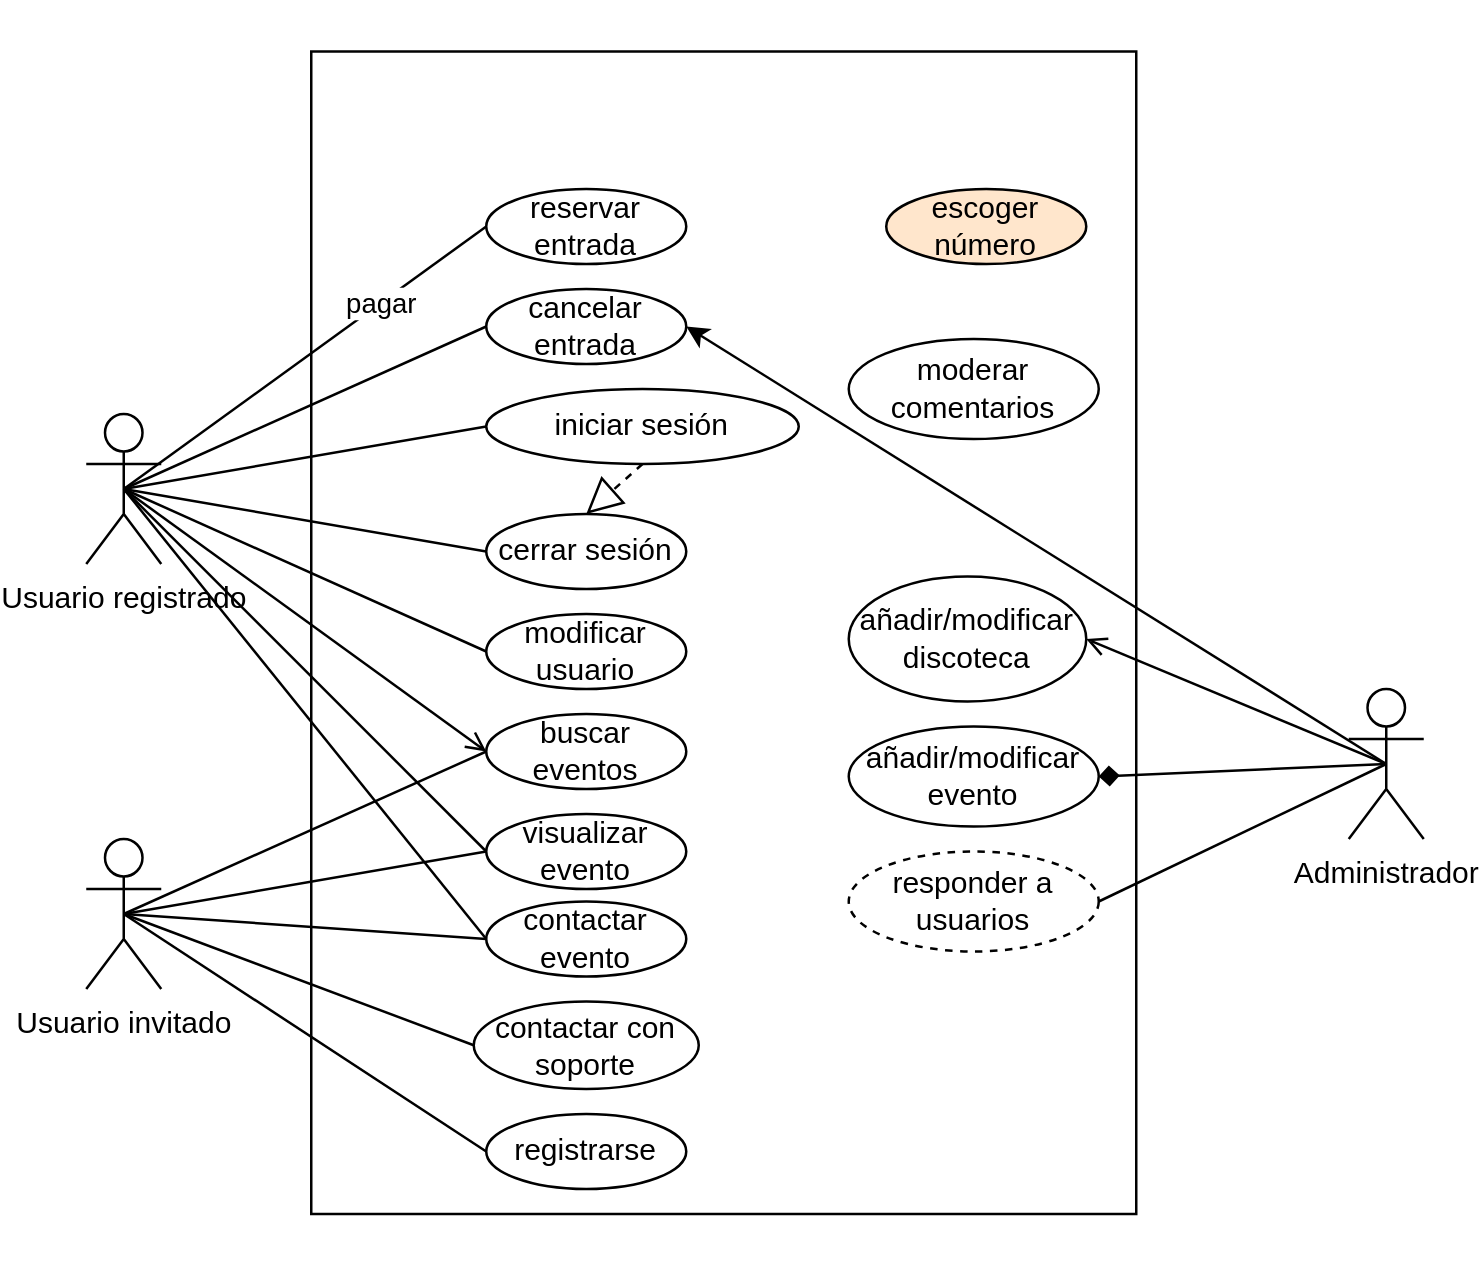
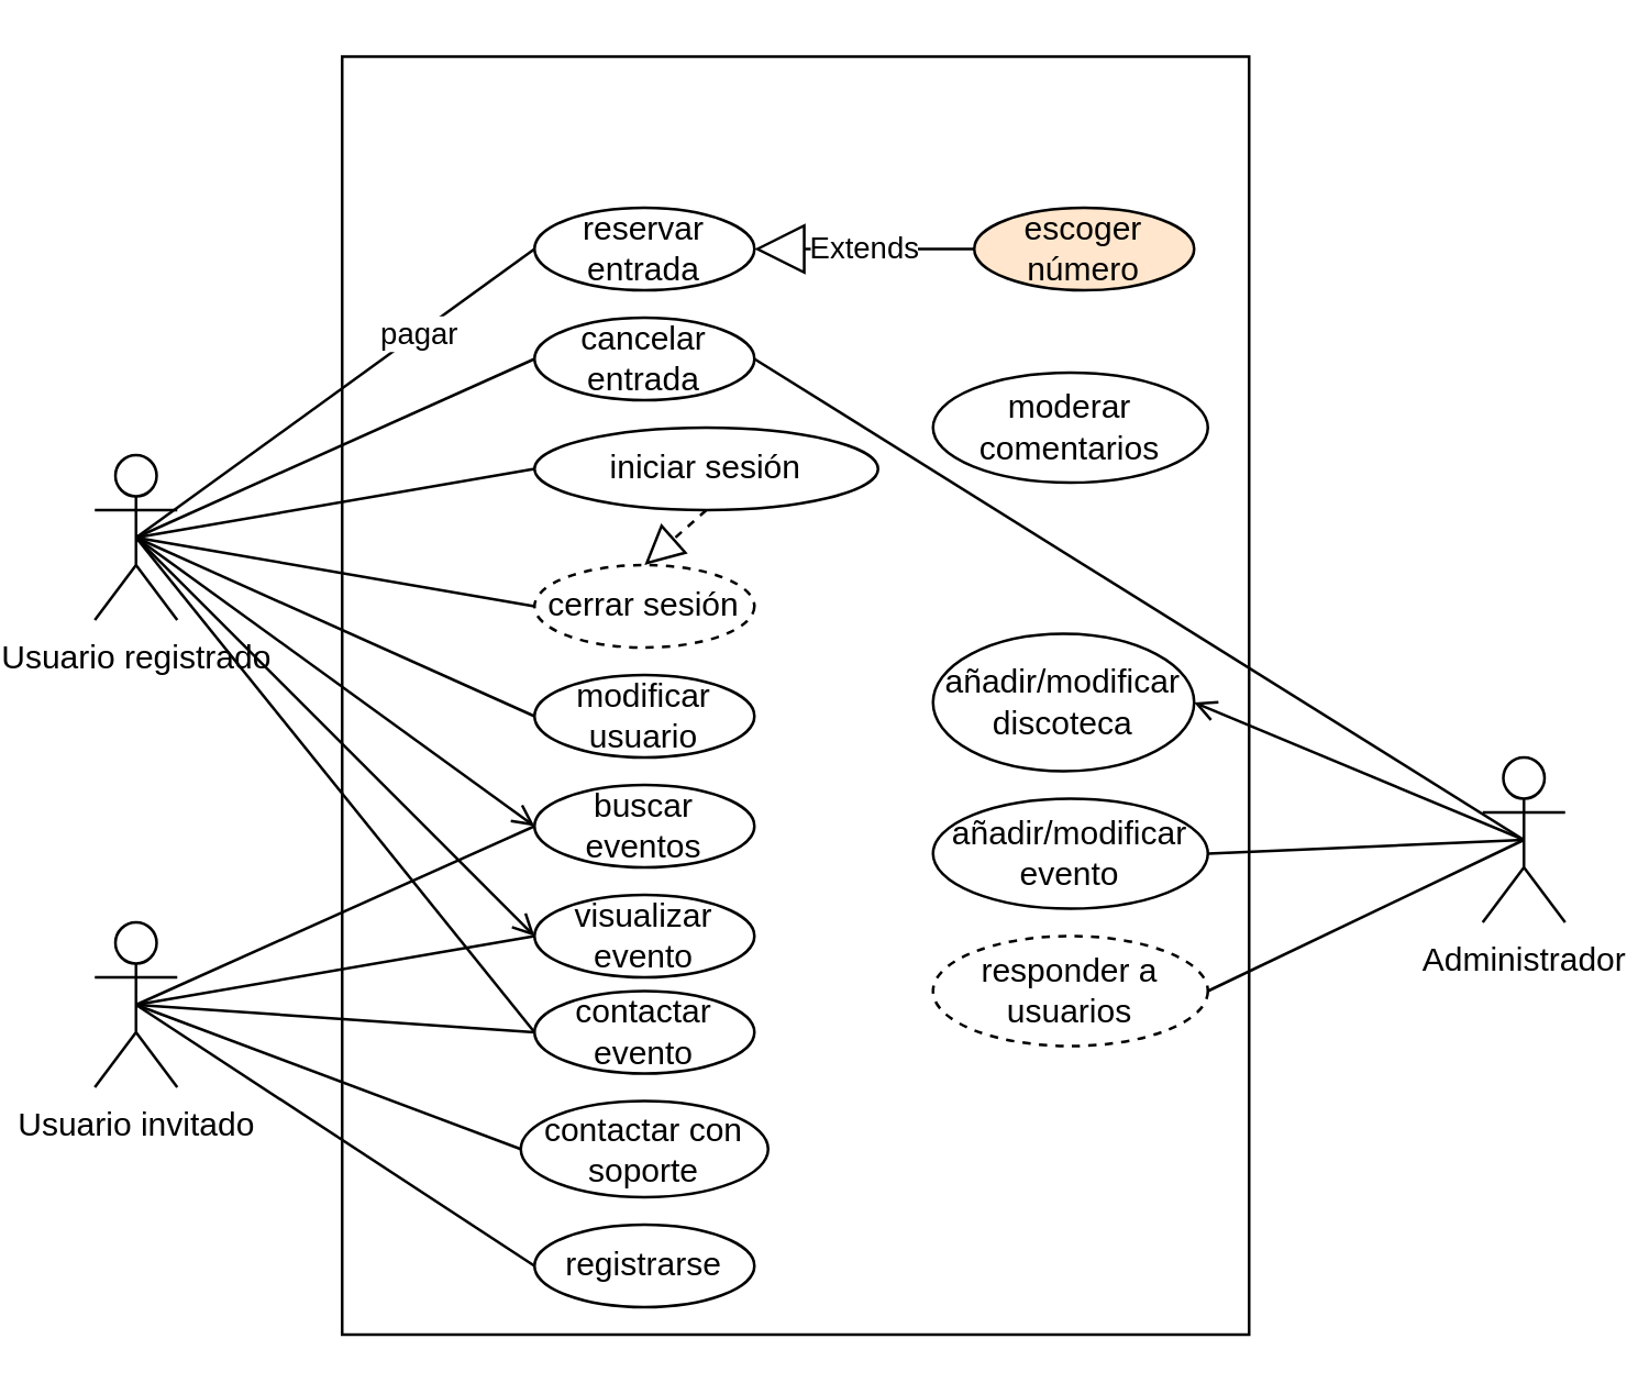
  <mxCell id="0" />
  <mxCell id="1" parent="0" />
  <mxCell id="2" value="&lt;div&gt;Usuario registrado&lt;/div&gt;" style="shape=umlActor;verticalLabelPosition=bottom;verticalAlign=top;html=1;outlineConnect=0;" vertex="1" parent="1"><mxGeometry x="20" y="165" width="30" height="60" as="geometry" /></mxCell>
  <mxCell id="3" value="&lt;div&gt;Usuario invitado&lt;/div&gt;" style="shape=umlActor;verticalLabelPosition=bottom;verticalAlign=top;html=1;outlineConnect=0;" vertex="1" parent="1"><mxGeometry x="20" y="335" width="30" height="60" as="geometry" /></mxCell>
  <mxCell id="4" value="&lt;div&gt;Administrador&lt;/div&gt;" style="shape=umlActor;verticalLabelPosition=bottom;verticalAlign=top;html=1;outlineConnect=0;" vertex="1" parent="1"><mxGeometry x="525" y="275" width="30" height="60" as="geometry" /></mxCell>
  <mxCell id="5" value="" style="rounded=0;whiteSpace=wrap;html=1;fillColor=none;" vertex="1" parent="1"><mxGeometry x="110" y="20" width="330" height="465" as="geometry" /></mxCell>
  <mxCell id="6" value="iniciar sesión" style="ellipse;whiteSpace=wrap;html=1;" vertex="1" parent="1"><mxGeometry x="180" y="155" width="125" height="30" as="geometry" /></mxCell>
- <mxCell id="7" value="cerrar sesión" style="ellipse;whiteSpace=wrap;html=1;" vertex="1" parent="1"><mxGeometry x="180" y="205" width="80" height="30" as="geometry" /></mxCell>
+ <mxCell id="7" value="cerrar sesión" style="ellipse;whiteSpace=wrap;html=1;dashed=1;" vertex="1" parent="1"><mxGeometry x="180" y="205" width="80" height="30" as="geometry" /></mxCell>
  <mxCell id="8" value="" style="endArrow=block;dashed=1;endFill=0;endSize=12;html=1;rounded=0;exitX=0.5;exitY=1;exitDx=0;exitDy=0;entryX=0.5;entryY=0;entryDx=0;entryDy=0;" edge="1" parent="1" source="6" target="7"><mxGeometry width="160" relative="1" as="geometry"><mxPoint x="260" y="195" as="sourcePoint" /><mxPoint x="420" y="195" as="targetPoint" /></mxGeometry></mxCell>
  <mxCell id="9" value="" style="endArrow=none;html=1;rounded=0;exitX=0.5;exitY=0.5;exitDx=0;exitDy=0;exitPerimeter=0;entryX=0;entryY=0.5;entryDx=0;entryDy=0;" edge="1" parent="1" source="2" target="6"><mxGeometry width="50" height="50" relative="1" as="geometry"><mxPoint x="130" y="135" as="sourcePoint" /><mxPoint x="180" y="85" as="targetPoint" /></mxGeometry></mxCell>
  <mxCell id="10" value="" style="endArrow=none;html=1;rounded=0;exitX=0.5;exitY=0.5;exitDx=0;exitDy=0;exitPerimeter=0;entryX=0;entryY=0.5;entryDx=0;entryDy=0;" edge="1" parent="1" source="2" target="7"><mxGeometry width="50" height="50" relative="1" as="geometry"><mxPoint x="85" y="205" as="sourcePoint" /><mxPoint x="190" y="140" as="targetPoint" /></mxGeometry></mxCell>
  <mxCell id="11" value="buscar eventos" style="ellipse;whiteSpace=wrap;html=1;" vertex="1" parent="1"><mxGeometry x="180" y="285" width="80" height="30" as="geometry" /></mxCell>
  <mxCell id="12" value="" style="endArrow=open;html=1;rounded=0;exitX=0.5;exitY=0.5;exitDx=0;exitDy=0;exitPerimeter=0;entryX=0;entryY=0.5;entryDx=0;entryDy=0;" edge="1" parent="1" target="11" source="2"><mxGeometry width="50" height="50" relative="1" as="geometry"><mxPoint x="75" y="235" as="sourcePoint" /><mxPoint x="190" y="180" as="targetPoint" /></mxGeometry></mxCell>
  <mxCell id="13" value="registrarse" style="ellipse;whiteSpace=wrap;html=1;" vertex="1" parent="1"><mxGeometry x="180" y="445" width="80" height="30" as="geometry" /></mxCell>
  <mxCell id="14" value="" style="endArrow=none;html=1;rounded=0;exitX=0.5;exitY=0.5;exitDx=0;exitDy=0;exitPerimeter=0;entryX=0;entryY=0.5;entryDx=0;entryDy=0;" edge="1" parent="1" target="13" source="3"><mxGeometry width="50" height="50" relative="1" as="geometry"><mxPoint x="70" y="475" as="sourcePoint" /><mxPoint x="185" y="420" as="targetPoint" /></mxGeometry></mxCell>
  <mxCell id="15" value="" style="endArrow=none;html=1;rounded=0;exitX=0.5;exitY=0.5;exitDx=0;exitDy=0;exitPerimeter=0;entryX=0;entryY=0.5;entryDx=0;entryDy=0;" edge="1" parent="1" source="3" target="11"><mxGeometry width="50" height="50" relative="1" as="geometry"><mxPoint x="85" y="215" as="sourcePoint" /><mxPoint x="190" y="330" as="targetPoint" /></mxGeometry></mxCell>
  <mxCell id="16" value="visualizar evento" style="ellipse;whiteSpace=wrap;html=1;" vertex="1" parent="1"><mxGeometry x="180" y="325" width="80" height="30" as="geometry" /></mxCell>
  <mxCell id="17" value="" style="endArrow=none;html=1;rounded=0;exitX=0.5;exitY=0.5;exitDx=0;exitDy=0;exitPerimeter=0;entryX=0;entryY=0.5;entryDx=0;entryDy=0;" edge="1" parent="1" source="3" target="16"><mxGeometry width="50" height="50" relative="1" as="geometry"><mxPoint x="85" y="375" as="sourcePoint" /><mxPoint x="190" y="300" as="targetPoint" /></mxGeometry></mxCell>
- <mxCell id="18" value="" style="endArrow=none;html=1;rounded=0;exitX=0.5;exitY=0.5;exitDx=0;exitDy=0;exitPerimeter=0;entryX=0;entryY=0.5;entryDx=0;entryDy=0;" edge="1" parent="1" source="2" target="16"><mxGeometry width="50" height="50" relative="1" as="geometry"><mxPoint x="95" y="375" as="sourcePoint" /><mxPoint x="200" y="300" as="targetPoint" /></mxGeometry></mxCell>
+ <mxCell id="18" value="" style="endArrow=open;html=1;rounded=0;exitX=0.5;exitY=0.5;exitDx=0;exitDy=0;exitPerimeter=0;entryX=0;entryY=0.5;entryDx=0;entryDy=0;" edge="1" parent="1" source="2" target="16"><mxGeometry width="50" height="50" relative="1" as="geometry"><mxPoint x="95" y="375" as="sourcePoint" /><mxPoint x="200" y="300" as="targetPoint" /></mxGeometry></mxCell>
  <mxCell id="19" value="contactar evento" style="ellipse;whiteSpace=wrap;html=1;" vertex="1" parent="1"><mxGeometry x="180" y="360" width="80" height="30" as="geometry" /></mxCell>
  <mxCell id="20" value="" style="endArrow=none;html=1;rounded=0;exitX=0.5;exitY=0.5;exitDx=0;exitDy=0;exitPerimeter=0;entryX=0;entryY=0.5;entryDx=0;entryDy=0;" edge="1" parent="1" target="19" source="3"><mxGeometry width="50" height="50" relative="1" as="geometry"><mxPoint x="75" y="405" as="sourcePoint" /><mxPoint x="190" y="340" as="targetPoint" /></mxGeometry></mxCell>
  <mxCell id="21" value="" style="endArrow=none;html=1;rounded=0;exitX=0.5;exitY=0.5;exitDx=0;exitDy=0;exitPerimeter=0;entryX=0;entryY=0.5;entryDx=0;entryDy=0;" edge="1" parent="1" target="19" source="2"><mxGeometry width="50" height="50" relative="1" as="geometry"><mxPoint x="75" y="235" as="sourcePoint" /><mxPoint x="200" y="340" as="targetPoint" /></mxGeometry></mxCell>
  <mxCell id="22" value="añadir/modificar discoteca" style="ellipse;whiteSpace=wrap;html=1;" vertex="1" parent="1"><mxGeometry x="325" y="230" width="95" height="50" as="geometry" /></mxCell>
  <mxCell id="23" value="" style="endArrow=open;html=1;rounded=0;exitX=0.5;exitY=0.5;exitDx=0;exitDy=0;exitPerimeter=0;entryX=1;entryY=0.5;entryDx=0;entryDy=0;" edge="1" parent="1" target="22" source="4"><mxGeometry width="50" height="50" relative="1" as="geometry"><mxPoint x="235" y="275" as="sourcePoint" /><mxPoint x="350" y="220" as="targetPoint" /></mxGeometry></mxCell>
  <mxCell id="24" value="añadir/modificar evento" style="ellipse;whiteSpace=wrap;html=1;" vertex="1" parent="1"><mxGeometry x="325" y="290" width="100" height="40" as="geometry" /></mxCell>
- <mxCell id="25" value="" style="endArrow=diamond;html=1;rounded=0;exitX=0.5;exitY=0.5;exitDx=0;exitDy=0;exitPerimeter=0;entryX=1;entryY=0.5;entryDx=0;entryDy=0;" edge="1" parent="1" target="24" source="4"><mxGeometry width="50" height="50" relative="1" as="geometry"><mxPoint x="540" y="345" as="sourcePoint" /><mxPoint x="350" y="260" as="targetPoint" /></mxGeometry></mxCell>
+ <mxCell id="25" value="" style="endArrow=none;html=1;rounded=0;exitX=0.5;exitY=0.5;exitDx=0;exitDy=0;exitPerimeter=0;entryX=1;entryY=0.5;entryDx=0;entryDy=0;" edge="1" parent="1" target="24" source="4"><mxGeometry width="50" height="50" relative="1" as="geometry"><mxPoint x="540" y="345" as="sourcePoint" /><mxPoint x="350" y="260" as="targetPoint" /></mxGeometry></mxCell>
  <mxCell id="26" value="modificar usuario" style="ellipse;whiteSpace=wrap;html=1;" vertex="1" parent="1"><mxGeometry x="180" y="245" width="80" height="30" as="geometry" /></mxCell>
  <mxCell id="27" value="" style="endArrow=none;html=1;rounded=0;exitX=0.5;exitY=0.5;exitDx=0;exitDy=0;exitPerimeter=0;entryX=0;entryY=0.5;entryDx=0;entryDy=0;" edge="1" parent="1" target="26" source="2"><mxGeometry width="50" height="50" relative="1" as="geometry"><mxPoint x="85" y="235" as="sourcePoint" /><mxPoint x="200" y="220" as="targetPoint" /></mxGeometry></mxCell>
  <mxCell id="28" value="reservar entrada" style="ellipse;whiteSpace=wrap;html=1;" vertex="1" parent="1"><mxGeometry x="180" y="75" width="80" height="30" as="geometry" /></mxCell>
  <mxCell id="29" value="" style="endArrow=none;html=1;rounded=0;exitX=0.5;exitY=0.5;exitDx=0;exitDy=0;exitPerimeter=0;entryX=0;entryY=0.5;entryDx=0;entryDy=0;" edge="1" parent="1" target="28" source="2"><mxGeometry width="50" height="50" relative="1" as="geometry"><mxPoint x="75" y="225" as="sourcePoint" /><mxPoint x="190" y="210" as="targetPoint" /></mxGeometry></mxCell>
  <mxCell id="30" value="pagar" style="edgeLabel;html=1;align=center;verticalAlign=middle;resizable=0;points=[];" vertex="1" connectable="0" parent="29"><mxGeometry x="0.415" relative="1" as="geometry"><mxPoint as="offset" /></mxGeometry></mxCell>
  <mxCell id="31" value="contactar con soporte" style="ellipse;whiteSpace=wrap;html=1;" vertex="1" parent="1"><mxGeometry x="175" y="400" width="90" height="35" as="geometry" /></mxCell>
  <mxCell id="32" value="" style="endArrow=none;html=1;rounded=0;exitX=0.5;exitY=0.5;exitDx=0;exitDy=0;exitPerimeter=0;entryX=0;entryY=0.5;entryDx=0;entryDy=0;" edge="1" parent="1" target="31" source="3"><mxGeometry width="50" height="50" relative="1" as="geometry"><mxPoint x="75" y="405" as="sourcePoint" /><mxPoint x="190" y="380" as="targetPoint" /></mxGeometry></mxCell>
  <mxCell id="33" value="responder a usuarios" style="ellipse;whiteSpace=wrap;html=1;dashed=1;" vertex="1" parent="1"><mxGeometry x="325" y="340" width="100" height="40" as="geometry" /></mxCell>
  <mxCell id="34" value="" style="endArrow=none;html=1;rounded=0;exitX=0.5;exitY=0.5;exitDx=0;exitDy=0;exitPerimeter=0;entryX=1;entryY=0.5;entryDx=0;entryDy=0;" edge="1" parent="1" target="33" source="4"><mxGeometry width="50" height="50" relative="1" as="geometry"><mxPoint x="540" y="355" as="sourcePoint" /><mxPoint x="350" y="310" as="targetPoint" /></mxGeometry></mxCell>
  <mxCell id="35" value="moderar comentarios" style="ellipse;whiteSpace=wrap;html=1;" vertex="1" parent="1"><mxGeometry x="325" y="135" width="100" height="40" as="geometry" /></mxCell>
  <mxCell id="36" value="escoger número" style="ellipse;whiteSpace=wrap;html=1;fillColor=#ffe6cc;" vertex="1" parent="1"><mxGeometry x="340" y="75" width="80" height="30" as="geometry" /></mxCell>
+ <mxCell id="37" value="Extends" style="endArrow=block;endSize=16;endFill=0;html=1;rounded=0;exitX=0;exitY=0.5;exitDx=0;exitDy=0;entryX=1;entryY=0.5;entryDx=0;entryDy=0;" edge="1" parent="1" source="36" target="28"><mxGeometry width="160" relative="1" as="geometry"><mxPoint x="390" y="145" as="sourcePoint" /><mxPoint x="550" y="145" as="targetPoint" /></mxGeometry></mxCell>
  <mxCell id="38" value="cancelar entrada" style="ellipse;whiteSpace=wrap;html=1;" vertex="1" parent="1"><mxGeometry x="180" y="115" width="80" height="30" as="geometry" /></mxCell>
  <mxCell id="39" value="" style="endArrow=none;html=1;rounded=0;entryX=0;entryY=0.5;entryDx=0;entryDy=0;exitX=0.5;exitY=0.5;exitDx=0;exitDy=0;exitPerimeter=0;" edge="1" parent="1" source="2" target="38"><mxGeometry width="50" height="50" relative="1" as="geometry"><mxPoint x="70" y="195" as="sourcePoint" /><mxPoint x="190" y="100" as="targetPoint" /></mxGeometry></mxCell>
- <mxCell id="40" value="" style="endArrow=classic;html=1;rounded=0;entryX=1;entryY=0.5;entryDx=0;entryDy=0;exitX=0.5;exitY=0.5;exitDx=0;exitDy=0;exitPerimeter=0;" edge="1" parent="1" source="4" target="38"><mxGeometry width="50" height="50" relative="1" as="geometry"><mxPoint x="430" y="165" as="sourcePoint" /><mxPoint x="200" y="110" as="targetPoint" /></mxGeometry></mxCell>
+ <mxCell id="40" value="" style="endArrow=none;html=1;rounded=0;entryX=1;entryY=0.5;entryDx=0;entryDy=0;exitX=0.5;exitY=0.5;exitDx=0;exitDy=0;exitPerimeter=0;" edge="1" parent="1" source="4" target="38"><mxGeometry width="50" height="50" relative="1" as="geometry"><mxPoint x="430" y="165" as="sourcePoint" /><mxPoint x="200" y="110" as="targetPoint" /></mxGeometry></mxCell>
